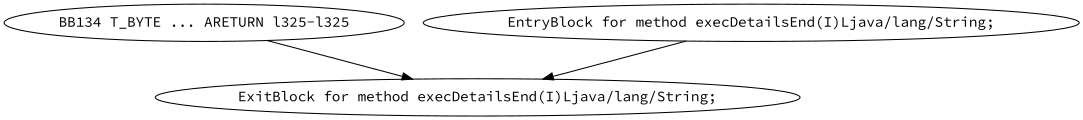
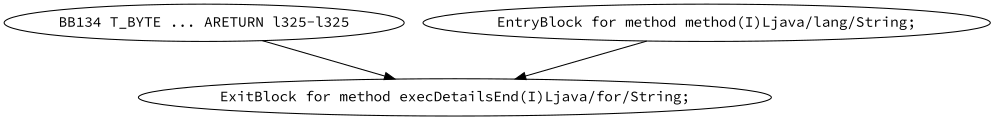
  digraph {
    fontname="Source Code Pro"
    node [fontname="Source Code Pro"]
    edge [fontname="Source Code Pro"]
    n1 [label="BB134 T_BYTE ... ARETURN l325-l325"]
-   n2 [label="ExitBlock for method execDetailsEnd(I)Ljava/lang/String;"]
-   n3 [label="EntryBlock for method execDetailsEnd(I)Ljava/lang/String;"]
+   n2 [label="ExitBlock for method execDetailsEnd(I)Ljava/for/String;"]
+   n3 [label="EntryBlock for method method(I)Ljava/lang/String;"]
    n1 -> n2
    n3 -> n2
  }
